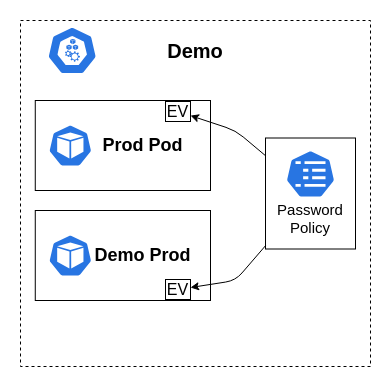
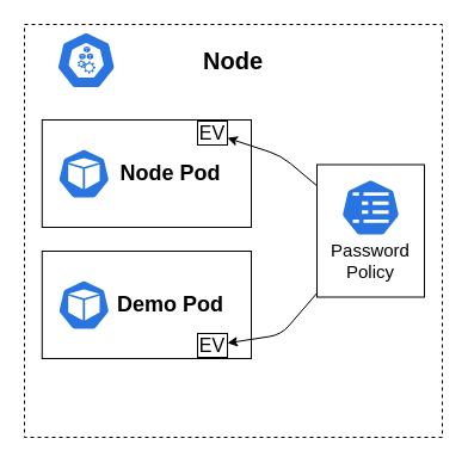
  <mxCell id="0" />
  <mxCell id="1" parent="0" />
  <mxCell id="2" value="" style="group" vertex="1" connectable="0" parent="1"><mxGeometry x="20" y="20" width="350" height="346" as="geometry" /></mxCell>
- <mxCell id="3" value="Demo" style="rounded=0;whiteSpace=wrap;html=1;dashed=1;verticalAlign=top;fontStyle=1;fontSize=20;spacingTop=12;" vertex="1" parent="2"><mxGeometry width="350" height="346" as="geometry" /></mxCell>
+ <mxCell id="3" value="Node" style="rounded=0;whiteSpace=wrap;html=1;dashed=1;verticalAlign=top;fontStyle=1;fontSize=20;spacingTop=12;" vertex="1" parent="2"><mxGeometry width="350" height="346" as="geometry" /></mxCell>
  <mxCell id="4" value="" style="html=1;dashed=0;whitespace=wrap;fillColor=#2875E2;strokeColor=#ffffff;points=[[0.005,0.63,0],[0.1,0.2,0],[0.9,0.2,0],[0.5,0,0],[0.995,0.63,0],[0.72,0.99,0],[0.5,1,0],[0.28,0.99,0]];shape=mxgraph.kubernetes.icon;prIcon=node" vertex="1" parent="2"><mxGeometry x="14.773" y="6" width="73.864" height="48" as="geometry" /></mxCell>
  <mxCell id="5" value="" style="group" vertex="1" connectable="0" parent="2"><mxGeometry x="245" y="117.5" width="90" height="111" as="geometry" /></mxCell>
  <mxCell id="6" value="Password&lt;br style=&quot;font-size: 15px;&quot;&gt;Policy" style="rounded=0;whiteSpace=wrap;html=1;fontSize=15;spacingBottom=0;spacingTop=50;" vertex="1" parent="5"><mxGeometry width="90" height="111" as="geometry" /></mxCell>
  <mxCell id="7" value="" style="html=1;dashed=0;whitespace=wrap;fillColor=#2875E2;strokeColor=#ffffff;points=[[0.005,0.63,0],[0.1,0.2,0],[0.9,0.2,0],[0.5,0,0],[0.995,0.63,0],[0.72,0.99,0],[0.5,1,0],[0.28,0.99,0]];shape=mxgraph.kubernetes.icon;prIcon=cm;fontSize=20;" vertex="1" parent="5"><mxGeometry x="20" y="12" width="50" height="48" as="geometry" /></mxCell>
- <mxCell id="8" value="&lt;b style=&quot;font-size: 18px;&quot;&gt;&lt;font style=&quot;font-size: 18px;&quot;&gt;Prod Pod&lt;/font&gt;&lt;/b&gt;" style="rounded=0;whiteSpace=wrap;html=1;fontSize=18;spacingLeft=40;" vertex="1" parent="2"><mxGeometry x="14.77" y="80" width="175.23" height="90" as="geometry" /></mxCell>
+ <mxCell id="8" value="&lt;b style=&quot;font-size: 18px;&quot;&gt;&lt;font style=&quot;font-size: 18px;&quot;&gt;Node Pod&lt;/font&gt;&lt;/b&gt;" style="rounded=0;whiteSpace=wrap;html=1;fontSize=18;spacingLeft=40;" vertex="1" parent="2"><mxGeometry x="14.77" y="80" width="175.23" height="90" as="geometry" /></mxCell>
  <mxCell id="9" value="" style="html=1;dashed=0;whitespace=wrap;fillColor=#2875E2;strokeColor=#ffffff;points=[[0.005,0.63,0],[0.1,0.2,0],[0.9,0.2,0],[0.5,0,0],[0.995,0.63,0],[0.72,0.99,0],[0.5,1,0],[0.28,0.99,0]];shape=mxgraph.kubernetes.icon;prIcon=pod;fontSize=20;" vertex="1" parent="2"><mxGeometry x="27.912" y="101" width="43.807" height="48" as="geometry" /></mxCell>
- <mxCell id="10" value="&lt;b style=&quot;font-size: 18px;&quot;&gt;&lt;font style=&quot;font-size: 18px;&quot;&gt;Demo Prod&lt;/font&gt;&lt;/b&gt;" style="rounded=0;whiteSpace=wrap;html=1;fontSize=18;spacingLeft=40;" vertex="1" parent="2"><mxGeometry x="14.77" y="190" width="175.23" height="90" as="geometry" /></mxCell>
+ <mxCell id="10" value="&lt;b style=&quot;font-size: 18px;&quot;&gt;&lt;font style=&quot;font-size: 18px;&quot;&gt;Demo Pod&lt;/font&gt;&lt;/b&gt;" style="rounded=0;whiteSpace=wrap;html=1;fontSize=18;spacingLeft=40;" vertex="1" parent="2"><mxGeometry x="14.77" y="190" width="175.23" height="90" as="geometry" /></mxCell>
  <mxCell id="11" value="" style="html=1;dashed=0;whitespace=wrap;fillColor=#2875E2;strokeColor=#ffffff;points=[[0.005,0.63,0],[0.1,0.2,0],[0.9,0.2,0],[0.5,0,0],[0.995,0.63,0],[0.72,0.99,0],[0.5,1,0],[0.28,0.99,0]];shape=mxgraph.kubernetes.icon;prIcon=pod;fontSize=20;spacingLeft=40;" vertex="1" parent="2"><mxGeometry x="27.912" y="211" width="43.807" height="48" as="geometry" /></mxCell>
  <mxCell id="12" value="EV" style="rounded=0;whiteSpace=wrap;html=1;fontSize=16;" vertex="1" parent="2"><mxGeometry x="145" y="259" width="25" height="20" as="geometry" /></mxCell>
  <mxCell id="13" value="" style="endArrow=classic;html=1;fontSize=18;" edge="1" parent="2" source="6" target="12"><mxGeometry width="50" height="50" relative="1" as="geometry"><mxPoint x="85" y="210" as="sourcePoint" /><mxPoint x="135" y="160" as="targetPoint" /><Array as="points"><mxPoint x="215" y="260" /></Array></mxGeometry></mxCell>
  <mxCell id="14" value="EV" style="rounded=0;whiteSpace=wrap;html=1;fontSize=16;" vertex="1" parent="2"><mxGeometry x="145" y="81" width="25" height="20" as="geometry" /></mxCell>
  <mxCell id="15" value="" style="endArrow=classic;html=1;fontSize=16;" edge="1" parent="2" source="6" target="14"><mxGeometry width="50" height="50" relative="1" as="geometry"><mxPoint x="85" y="210" as="sourcePoint" /><mxPoint x="135" y="160" as="targetPoint" /><Array as="points"><mxPoint x="215" y="110" /></Array></mxGeometry></mxCell>
